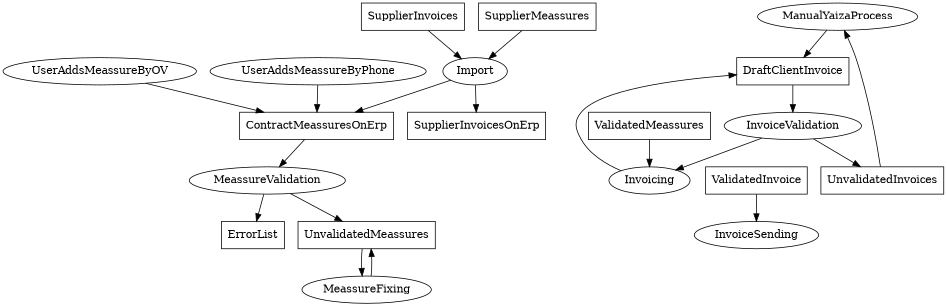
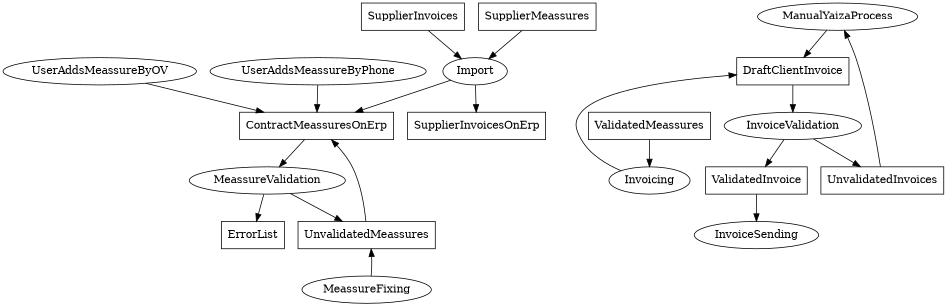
  digraph {
    node [shape=rect]
    Import [shape=""]
    SupplierInvoices
    SupplierInvoicesOnErp
    ContractMeassuresOnErp
    SupplierMeassures
    MeassureValidation [shape=""]
    ErrorList
    UnvalidatedMeassures
    ManualYaizaProcess [shape=""]
    UnvalidatedInvoices
    DraftClientInvoice
    MeassureFixing [shape=""]
    Invoicing [shape=""]
    ValidatedMeassures
    InvoiceValidation [shape=""]
    ValidatedInvoice
    InvoiceSending [shape=""]
    UserAddsMeassureByOV [shape=""]
    UserAddsMeassureByPhone [shape=""]
    Import -> SupplierInvoicesOnErp
    Import -> ContractMeassuresOnErp
    SupplierInvoices -> Import
    ContractMeassuresOnErp -> MeassureValidation
    SupplierMeassures -> Import
    MeassureValidation -> ErrorList
    MeassureValidation -> UnvalidatedMeassures
-   UnvalidatedMeassures -> MeassureFixing
+   UnvalidatedMeassures -> ContractMeassuresOnErp
    ManualYaizaProcess -> DraftClientInvoice
    UnvalidatedInvoices -> ManualYaizaProcess
    DraftClientInvoice -> InvoiceValidation
    MeassureFixing -> UnvalidatedMeassures
    Invoicing -> DraftClientInvoice
    ValidatedMeassures -> Invoicing
    InvoiceValidation -> UnvalidatedInvoices
-   InvoiceValidation -> Invoicing
+   InvoiceValidation -> ValidatedInvoice
    ValidatedInvoice -> InvoiceSending
    UserAddsMeassureByOV -> ContractMeassuresOnErp
    UserAddsMeassureByPhone -> ContractMeassuresOnErp
  }
